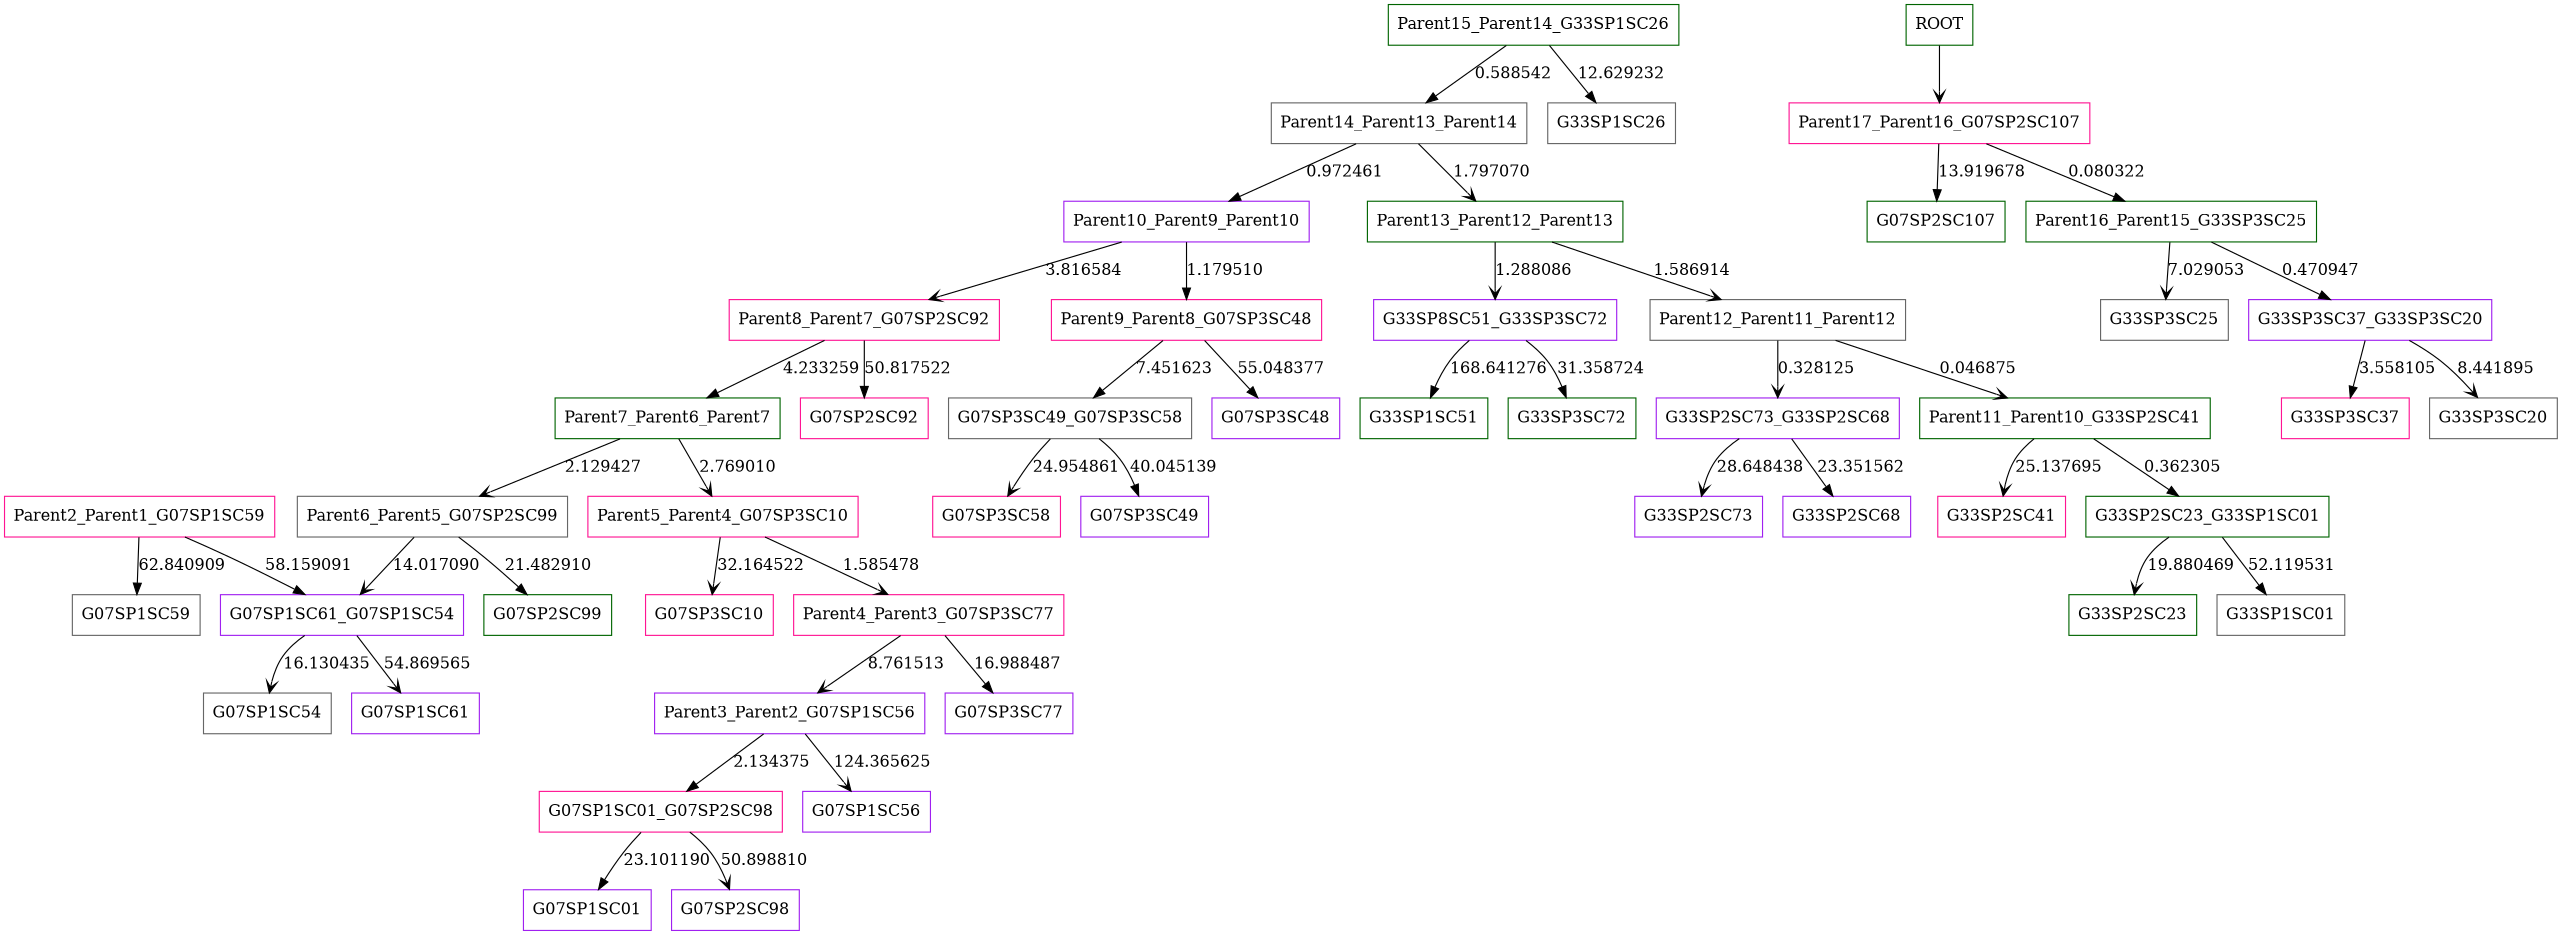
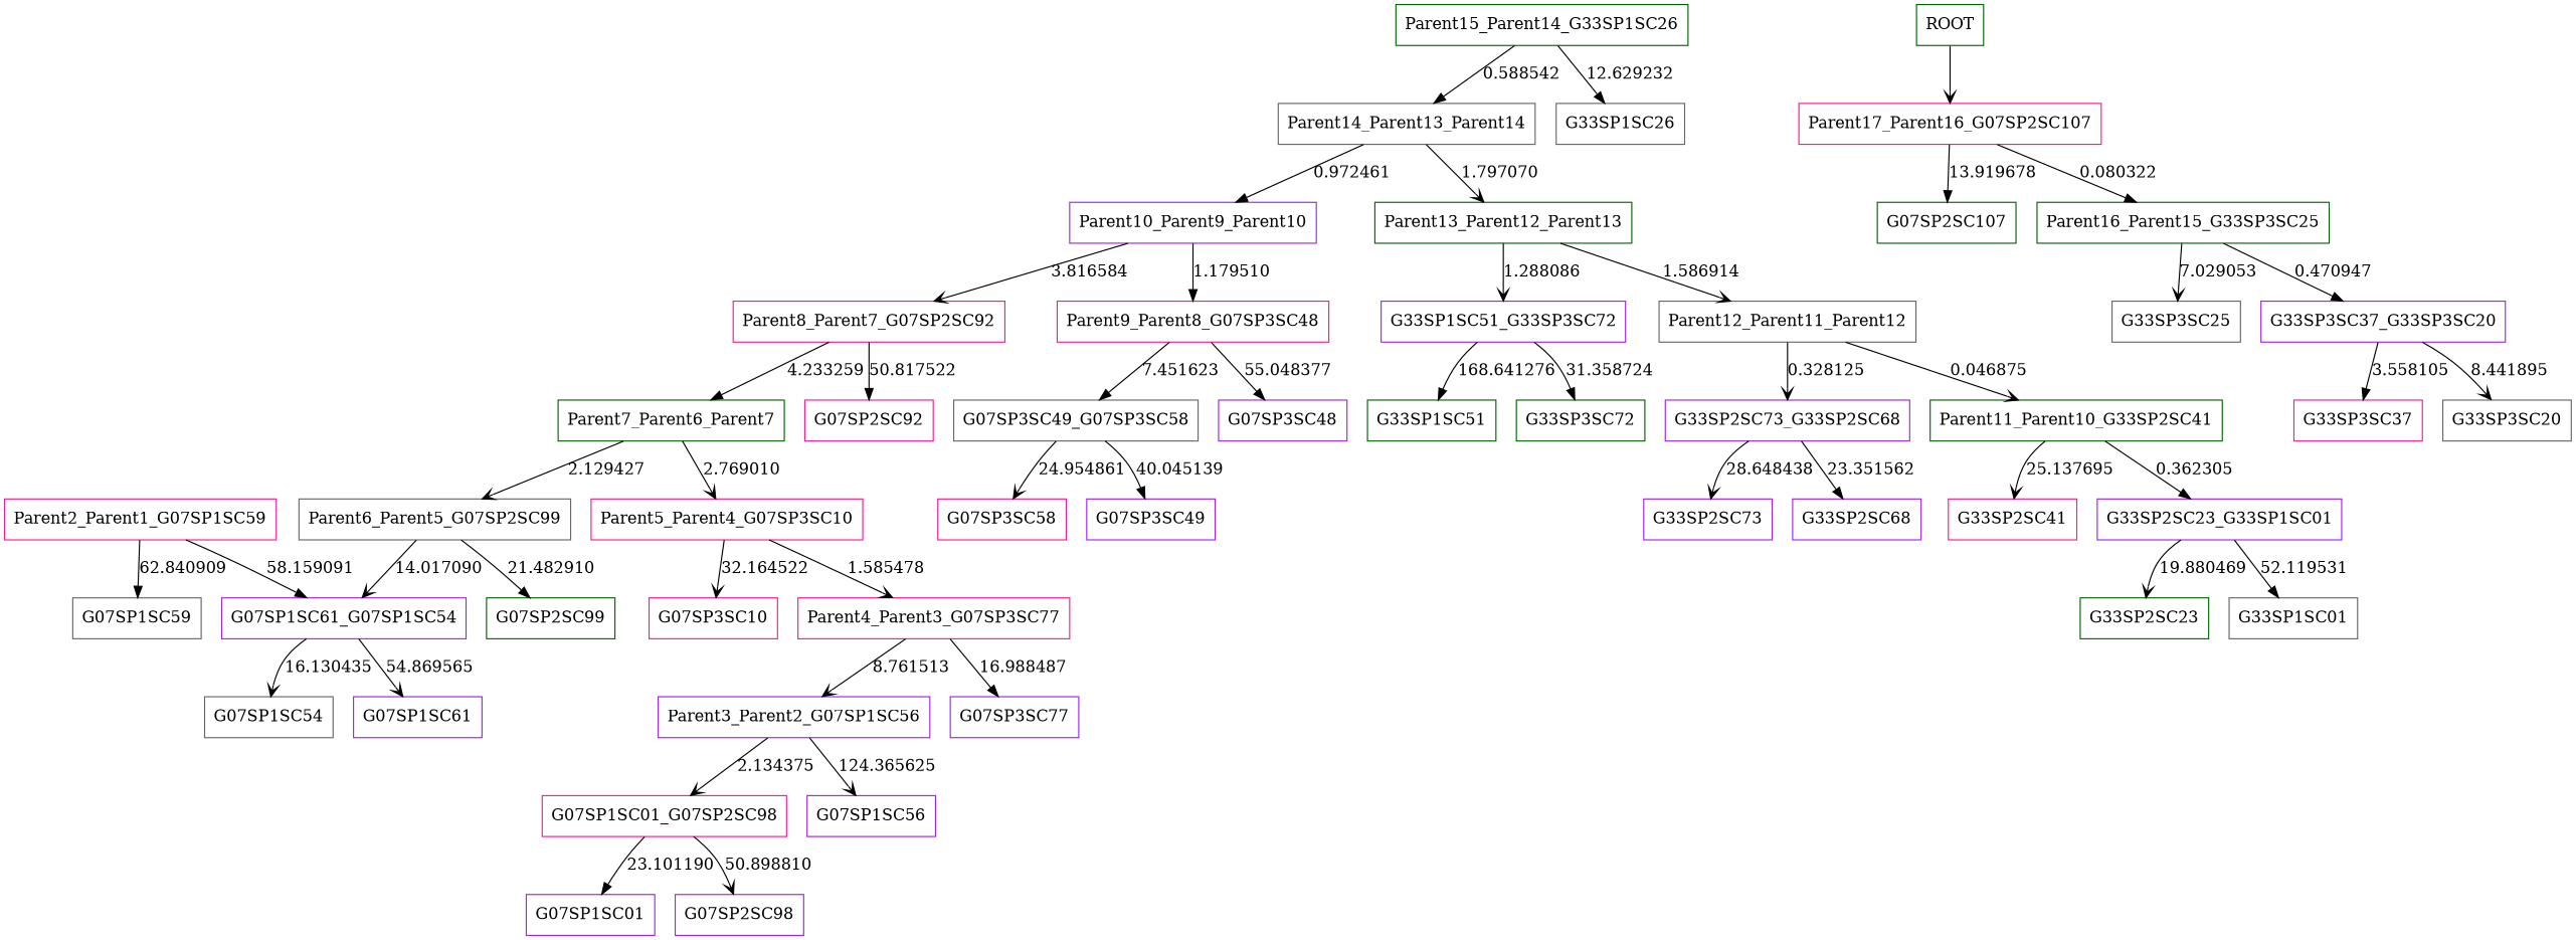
  digraph {
    node [color=purple shape=box]
    edge [arrowhead=vee]
    G07SP1SC54 [color=gray40]
    G33SP3SC37 [color=deeppink]
    G33SP1SC51 [color=darkgreen]
    G33SP1SC26 [color=gray40]
    G33SP2SC23 [color=darkgreen]
    G07SP2SC99 [color=darkgreen]
    G07SP3SC10 [color=deeppink]
    G33SP3SC25 [color=gray40]
    G07SP1SC59 [color=gray40]
    G33SP2SC41 [color=deeppink]
    G33SP3SC72 [color=darkgreen]
    G33SP1SC01 [color=gray40]
    G07SP3SC58 [color=deeppink]
    G07SP2SC92 [color=deeppink]
    G07SP2SC107 [color=darkgreen]
    G33SP3SC20 [color=gray40]
    G07SP1SC61_G07SP1SC54
    G07SP1SC61
    Parent2_Parent1_G07SP1SC59 [color=deeppink]
    G07SP1SC01_G07SP2SC98 [color=deeppink]
    G07SP1SC01
    G07SP2SC98
    Parent3_Parent2_G07SP1SC56
    G07SP1SC56
    Parent4_Parent3_G07SP3SC77 [color=deeppink]
    G07SP3SC77
    G07SP3SC49_G07SP3SC58 [color=gray40]
    G07SP3SC49
    Parent5_Parent4_G07SP3SC10 [color=deeppink]
    Parent6_Parent5_G07SP2SC99 [color=gray40]
    Parent7_Parent6_Parent7 [color=darkgreen]
    Parent8_Parent7_G07SP2SC92 [color=deeppink]
    Parent9_Parent8_G07SP3SC48 [color=deeppink]
    G07SP3SC48
-   G33SP1SC51_G33SP3SC72 [label=G33SP8SC51_G33SP3SC72]
+   G33SP1SC51_G33SP3SC72
    Parent10_Parent9_Parent10
-   G33SP2SC23_G33SP1SC01 [color=darkgreen]
+   G33SP2SC23_G33SP1SC01
    G33SP2SC73_G33SP2SC68
    G33SP2SC73
    G33SP2SC68
    Parent11_Parent10_G33SP2SC41 [color=darkgreen]
    Parent12_Parent11_Parent12 [color=gray40]
    Parent13_Parent12_Parent13 [color=darkgreen]
    Parent14_Parent13_Parent14 [color=gray40]
    G33SP3SC37_G33SP3SC20
    Parent15_Parent14_G33SP1SC26 [color=darkgreen]
    Parent16_Parent15_G33SP3SC25 [color=darkgreen]
    Parent17_Parent16_G07SP2SC107 [color=deeppink]
    ROOT [color=darkgreen]
    G07SP1SC61_G07SP1SC54 -> G07SP1SC54 [label=16.130435]
    G07SP1SC61_G07SP1SC54 -> G07SP1SC61 [label=54.869565]
    Parent2_Parent1_G07SP1SC59 -> G07SP1SC59 [arrowhead=normal label=62.840909]
    Parent2_Parent1_G07SP1SC59 -> G07SP1SC61_G07SP1SC54 [arrowhead=normal label=58.159091]
    G07SP1SC01_G07SP2SC98 -> G07SP1SC01 [arrowhead=normal label=23.101190]
    G07SP1SC01_G07SP2SC98 -> G07SP2SC98 [label=50.898810]
-   Parent3_Parent2_G07SP1SC56 -> G07SP1SC01_G07SP2SC98 [arrowhead=normal label=2.134375]
+   Parent3_Parent2_G07SP1SC56 -> G07SP1SC01_G07SP2SC98 [label=2.134375]
    Parent3_Parent2_G07SP1SC56 -> G07SP1SC56 [label=124.365625]
    Parent4_Parent3_G07SP3SC77 -> Parent3_Parent2_G07SP1SC56 [label=8.761513]
    Parent4_Parent3_G07SP3SC77 -> G07SP3SC77 [arrowhead=normal label=16.988487]
    G07SP3SC49_G07SP3SC58 -> G07SP3SC58 [label=24.954861]
    G07SP3SC49_G07SP3SC58 -> G07SP3SC49 [arrowhead=normal label=40.045139]
    Parent5_Parent4_G07SP3SC10 -> G07SP3SC10 [label=32.164522]
    Parent5_Parent4_G07SP3SC10 -> Parent4_Parent3_G07SP3SC77 [label=1.585478]
    Parent6_Parent5_G07SP2SC99 -> G07SP2SC99 [arrowhead=normal label=21.482910]
    Parent6_Parent5_G07SP2SC99 -> G07SP1SC61_G07SP1SC54 [label=14.017090]
    Parent7_Parent6_Parent7 -> Parent5_Parent4_G07SP3SC10 [label=2.769010]
    Parent7_Parent6_Parent7 -> Parent6_Parent5_G07SP2SC99 [label=2.129427]
    Parent8_Parent7_G07SP2SC92 -> G07SP2SC92 [arrowhead=normal label=50.817522]
    Parent8_Parent7_G07SP2SC92 -> Parent7_Parent6_Parent7 [arrowhead=normal label=4.233259]
    Parent9_Parent8_G07SP3SC48 -> G07SP3SC49_G07SP3SC58 [arrowhead=normal label=7.451623]
    Parent9_Parent8_G07SP3SC48 -> G07SP3SC48 [arrowhead=normal label=55.048377]
    G33SP1SC51_G33SP3SC72 -> G33SP1SC51 [arrowhead=normal label=168.641276]
    G33SP1SC51_G33SP3SC72 -> G33SP3SC72 [arrowhead=normal label=31.358724]
    Parent10_Parent9_Parent10 -> Parent8_Parent7_G07SP2SC92 [label=3.816584]
    Parent10_Parent9_Parent10 -> Parent9_Parent8_G07SP3SC48 [arrowhead=normal label=1.179510]
    G33SP2SC23_G33SP1SC01 -> G33SP2SC23 [label=19.880469]
    G33SP2SC23_G33SP1SC01 -> G33SP1SC01 [arrowhead=normal label=52.119531]
    G33SP2SC73_G33SP2SC68 -> G33SP2SC73 [label=28.648438]
    G33SP2SC73_G33SP2SC68 -> G33SP2SC68 [arrowhead=normal label=23.351562]
    Parent11_Parent10_G33SP2SC41 -> G33SP2SC41 [label=25.137695]
    Parent11_Parent10_G33SP2SC41 -> G33SP2SC23_G33SP1SC01 [arrowhead=normal label=0.362305]
    Parent12_Parent11_Parent12 -> G33SP2SC73_G33SP2SC68 [label=0.328125]
    Parent12_Parent11_Parent12 -> Parent11_Parent10_G33SP2SC41 [label=0.046875]
    Parent13_Parent12_Parent13 -> G33SP1SC51_G33SP3SC72 [label=1.288086]
    Parent13_Parent12_Parent13 -> Parent12_Parent11_Parent12 [label=1.586914]
    Parent14_Parent13_Parent14 -> Parent10_Parent9_Parent10 [arrowhead=normal label=0.972461]
    Parent14_Parent13_Parent14 -> Parent13_Parent12_Parent13 [label=1.797070]
    G33SP3SC37_G33SP3SC20 -> G33SP3SC37 [arrowhead=normal label=3.558105]
    G33SP3SC37_G33SP3SC20 -> G33SP3SC20 [label=8.441895]
    Parent15_Parent14_G33SP1SC26 -> G33SP1SC26 [arrowhead=normal label=12.629232]
    Parent15_Parent14_G33SP1SC26 -> Parent14_Parent13_Parent14 [arrowhead=normal label=0.588542]
    Parent16_Parent15_G33SP3SC25 -> G33SP3SC25 [label=7.029053]
    Parent16_Parent15_G33SP3SC25 -> G33SP3SC37_G33SP3SC20 [arrowhead=normal label=0.470947]
    Parent17_Parent16_G07SP2SC107 -> G07SP2SC107 [arrowhead=normal label=13.919678]
    Parent17_Parent16_G07SP2SC107 -> Parent16_Parent15_G33SP3SC25 [arrowhead=normal label=0.080322]
    ROOT -> Parent17_Parent16_G07SP2SC107
  }
